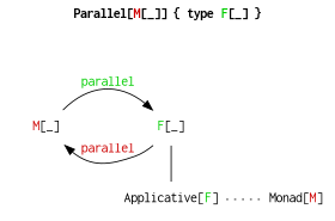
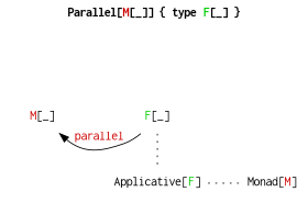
  digraph {
    fontname="courier-bold"
    label=<Parallel[<font color="red3">M</font>[_]] { type <font color="green3">F</font>[_] }<br/><br/>>
    labelloc=top
    node [fontname=courier shape=none]
    edge [fontname=courier]
    n1 [label=<Applicative[<font color="green3">F</font>&#93;>]
    n2 [label=<Monad[<font color="red3">M</font>&#93;>]
    n3 [label=<<font color="green3">F</font>[_]>]
    n4 [label=<<font color="red3">M</font>[_]>]
    subgraph sub_1 {
      rank=same
      n1
      n2
    }
    subgraph cluster_2 {
      color=white
      label=""
      subgraph sub_3 {
        color=white
        label=""
        rank=same
        n3
        n4
      }
    }
    subgraph cluster_4 {
      color=white
      label=""
    }
    n1 -> n2 [dir=none style=dotted]
-   n3 -> n1 [dir=none style=solid]
+   n3 -> n1 [dir=none style=dotted]
    n3 -> n4 [fontcolor=red3 headport=se label=parallel]
-   n4 -> n3 [fontcolor=green3 headport=nw label=parallel tailport=ne]
  }
